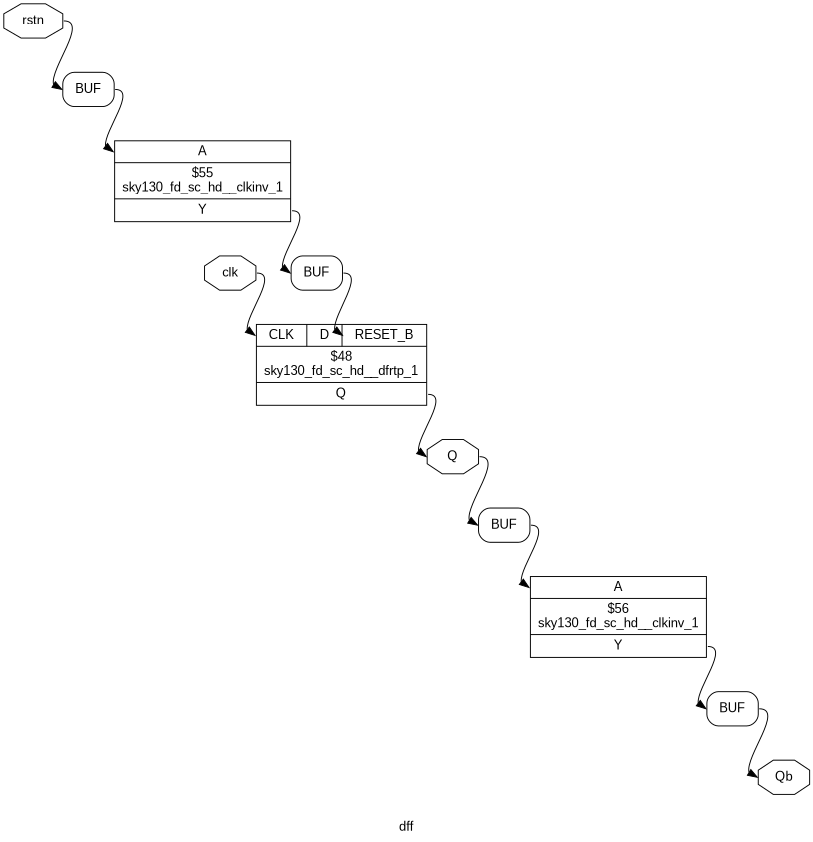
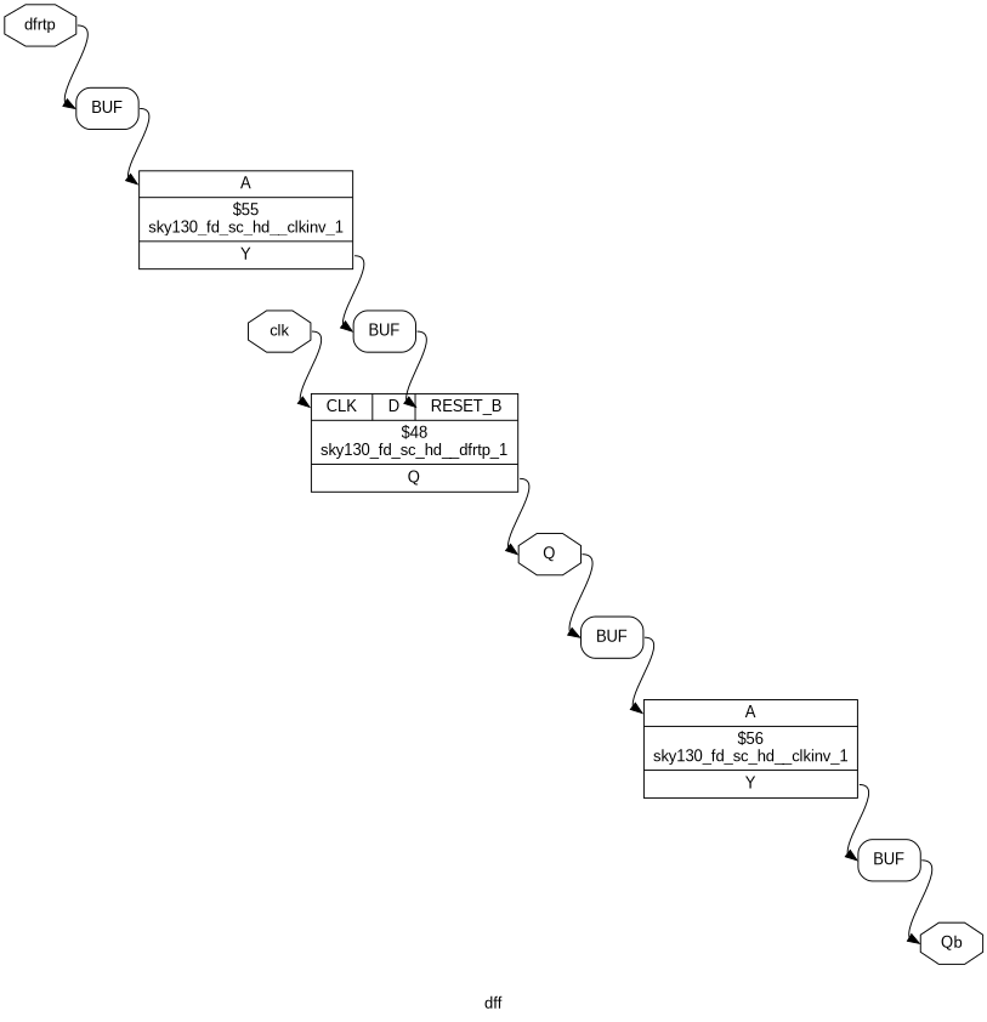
  digraph {
    fontname="Liberation Sans"
    label=dff
    rankdir=TB
    remincross=true
    node [fontname="Liberation Sans" shape=octagon]
    edge [color=black fontname="Liberation Sans" headport="w:w" tailport="e:e"]
    n1 [label="{{<p16> CLK|<p7> D|<p17> RESET_B}|$48\nsky130_fd_sc_hd__dfrtp_1|{<p8> Q}}" shape=record]
    n2 [color=black fontcolor=black label=Q]
    n3 [label=BUF shape=box style=rounded]
    n4 [label="{{<p12> A}|$56\nsky130_fd_sc_hd__clkinv_1|{<p13> Y}}" shape=record]
    n5 [color=black fontcolor=black label=Qb]
    n6 [color=black fontcolor=black label=clk]
-   n7 [color=black fontcolor=black label=rstn]
+   n7 [color=black fontcolor=black label=dfrtp]
    n8 [label=BUF shape=box style=rounded]
    n9 [label="{{<p12> A}|$55\nsky130_fd_sc_hd__clkinv_1|{<p13> Y}}" shape=record]
    n10 [label=BUF shape=box style=rounded]
    n11 [label=BUF shape=box style=rounded]
    n1 -> n2 [headport=w tailport="p8:e"]
    n2 -> n3 [tailport=e]
    n3 -> n4 [headport="p12:w"]
    n4 -> n11 [tailport="p13:e"]
    n6 -> n1 [headport="p16:w" tailport=e]
    n7 -> n8 [tailport=e]
    n8 -> n9 [headport="p12:w"]
    n9 -> n10 [tailport="p13:e"]
    n10 -> n1 [headport="p17:w"]
    n11 -> n5 [headport=w]
  }
